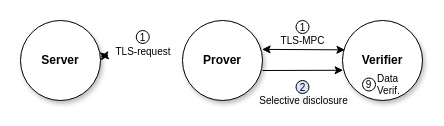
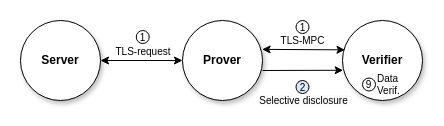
  <mxCell id="0" />
  <mxCell id="1" parent="0" />
  <mxCell id="2" value="Prover" style="ellipse;whiteSpace=wrap;html=1;aspect=fixed;shadow=1;fontStyle=1" parent="1" vertex="1"><mxGeometry x="182" y="20" width="80" height="80" as="geometry" /></mxCell>
  <mxCell id="3" value="Server" style="ellipse;whiteSpace=wrap;html=1;aspect=fixed;shadow=1;fontStyle=1" parent="1" vertex="1"><mxGeometry x="20" y="20" width="80" height="80" as="geometry" /></mxCell>
  <mxCell id="4" value="Verifier" style="ellipse;whiteSpace=wrap;html=1;aspect=fixed;shadow=1;fontStyle=1" parent="1" vertex="1"><mxGeometry x="342" y="20" width="80" height="80" as="geometry" /></mxCell>
- <mxCell id="5" value="" style="endArrow=classic;startArrow=classic;html=1;rounded=0;" parent="1" source="3" target="6" edge="1"><mxGeometry width="50" height="50" relative="1" as="geometry"><mxPoint x="332" y="250" as="sourcePoint" /><mxPoint x="382" y="200" as="targetPoint" /></mxGeometry></mxCell>
+ <mxCell id="5" value="" style="endArrow=classic;startArrow=classic;html=1;rounded=0;entryX=0;entryY=0.5;entryDx=0;entryDy=0;" parent="1" source="3" target="2" edge="1"><mxGeometry width="50" height="50" relative="1" as="geometry"><mxPoint x="332" y="250" as="sourcePoint" /><mxPoint x="382" y="200" as="targetPoint" /></mxGeometry></mxCell>
  <mxCell id="6" value="TLS-request" style="whiteSpace=wrap;html=1;fillColor=none;strokeColor=none;fontSize=10;" parent="1" vertex="1"><mxGeometry x="108.5" y="46" width="67.5" height="10" as="geometry" /></mxCell>
  <mxCell id="7" value="" style="endArrow=classic;html=1;rounded=0;startArrow=classic;startFill=1;entryX=0.031;entryY=0.367;entryDx=0;entryDy=0;entryPerimeter=0;exitX=0.995;exitY=0.361;exitDx=0;exitDy=0;exitPerimeter=0;" parent="1" source="2" target="4" edge="1"><mxGeometry width="50" height="50" relative="1" as="geometry"><mxPoint x="332" y="250" as="sourcePoint" /><mxPoint x="382" y="200" as="targetPoint" /></mxGeometry></mxCell>
  <mxCell id="8" value="TLS-MPC" style="edgeLabel;html=1;align=center;verticalAlign=middle;resizable=0;points=[];fontSize=10;" parent="7" vertex="1" connectable="0"><mxGeometry x="-0.507" relative="1" as="geometry"><mxPoint x="20" y="-9" as="offset" /></mxGeometry></mxCell>
  <mxCell id="9" value="1" style="ellipse;whiteSpace=wrap;html=1;aspect=fixed;fontSize=10;" parent="1" vertex="1"><mxGeometry x="135.75" y="30" width="13" height="13" as="geometry" /></mxCell>
  <mxCell id="10" value="9" style="ellipse;whiteSpace=wrap;html=1;aspect=fixed;fontSize=10;" parent="1" vertex="1"><mxGeometry x="362" y="77.5" width="13" height="13" as="geometry" /></mxCell>
  <mxCell id="11" value="2" style="ellipse;whiteSpace=wrap;html=1;aspect=fixed;fontSize=10;fillColor=#dae8fc;" parent="1" vertex="1"><mxGeometry x="295.5" y="80" width="13" height="13" as="geometry" /></mxCell>
  <mxCell id="12" value="Data&lt;br style=&quot;font-size: 10px;&quot;&gt;Verif." style="rounded=1;whiteSpace=wrap;html=1;fillColor=none;strokeColor=none;fontSize=10;align=left;" parent="1" vertex="1"><mxGeometry x="375" y="64" width="30" height="40" as="geometry" /></mxCell>
  <mxCell id="13" value="" style="endArrow=classic;html=1;exitX=1;exitY=0.5;exitDx=0;exitDy=0;entryX=0.008;entryY=0.622;entryDx=0;entryDy=0;entryPerimeter=0;" parent="1" target="4" edge="1"><mxGeometry width="50" height="50" relative="1" as="geometry"><mxPoint x="262" y="70" as="sourcePoint" /><mxPoint x="342" y="70" as="targetPoint" /></mxGeometry></mxCell>
  <mxCell id="14" value="&lt;span style=&quot;font-size: 10px; background-color: rgb(251, 251, 251);&quot;&gt;Selective d&lt;/span&gt;&lt;span style=&quot;font-size: 10px; background-color: rgb(251, 251, 251);&quot;&gt;isclosure&lt;/span&gt;" style="edgeLabel;html=1;align=center;verticalAlign=middle;resizable=0;points=[];fontSize=10;" vertex="1" connectable="0" parent="13"><mxGeometry x="-0.262" y="-1" relative="1" as="geometry"><mxPoint x="10" y="29" as="offset" /></mxGeometry></mxCell>
  <mxCell id="15" value="1" style="ellipse;whiteSpace=wrap;html=1;aspect=fixed;fontSize=10;" vertex="1" parent="1"><mxGeometry x="295.5" y="20" width="13" height="13" as="geometry" /></mxCell>
